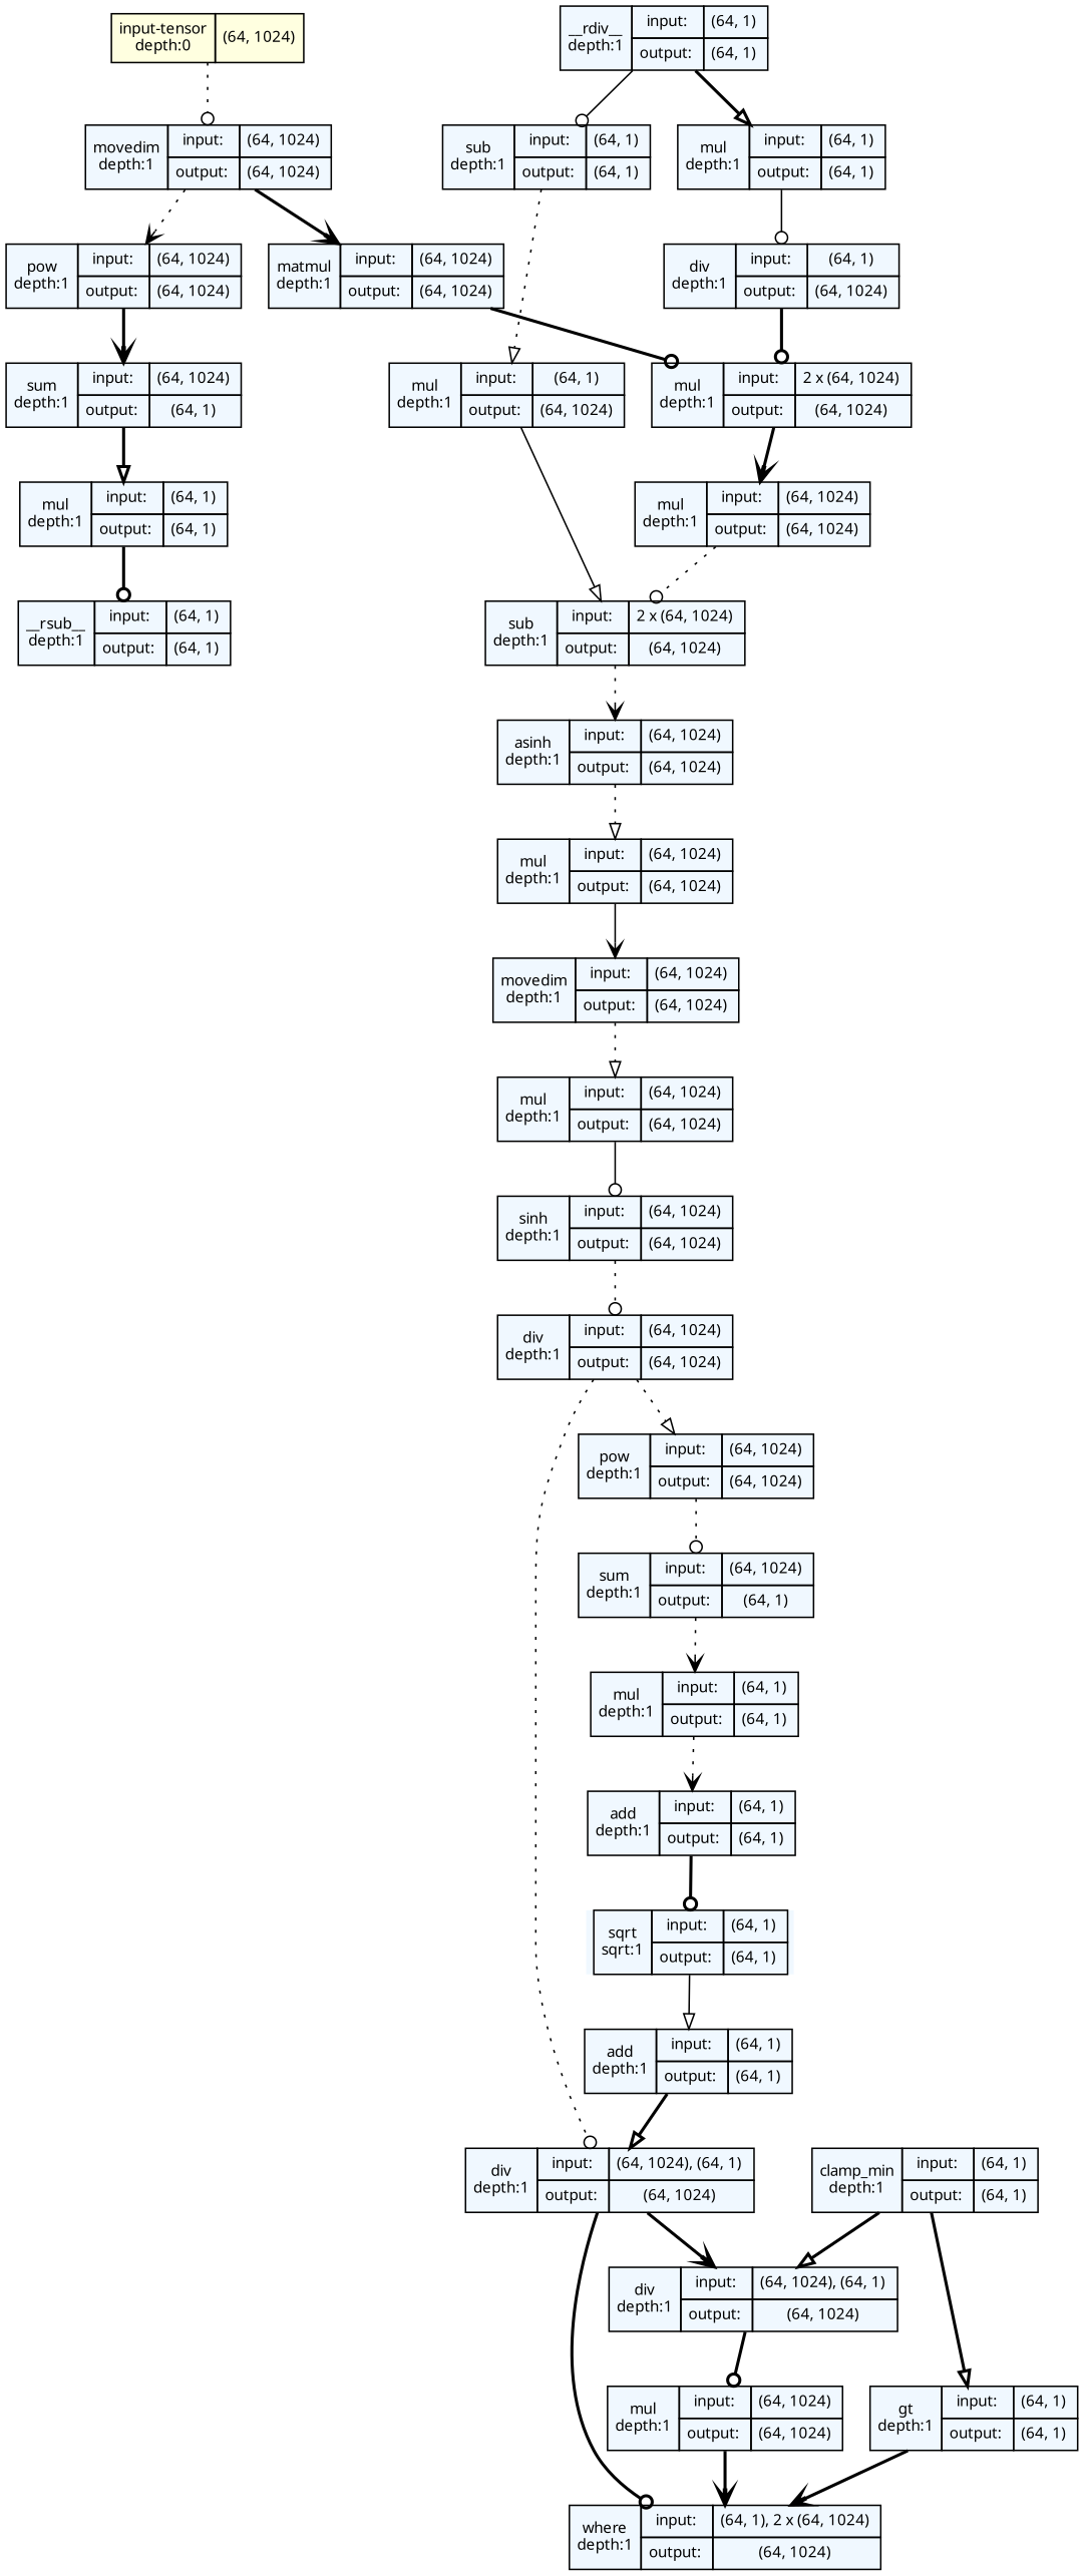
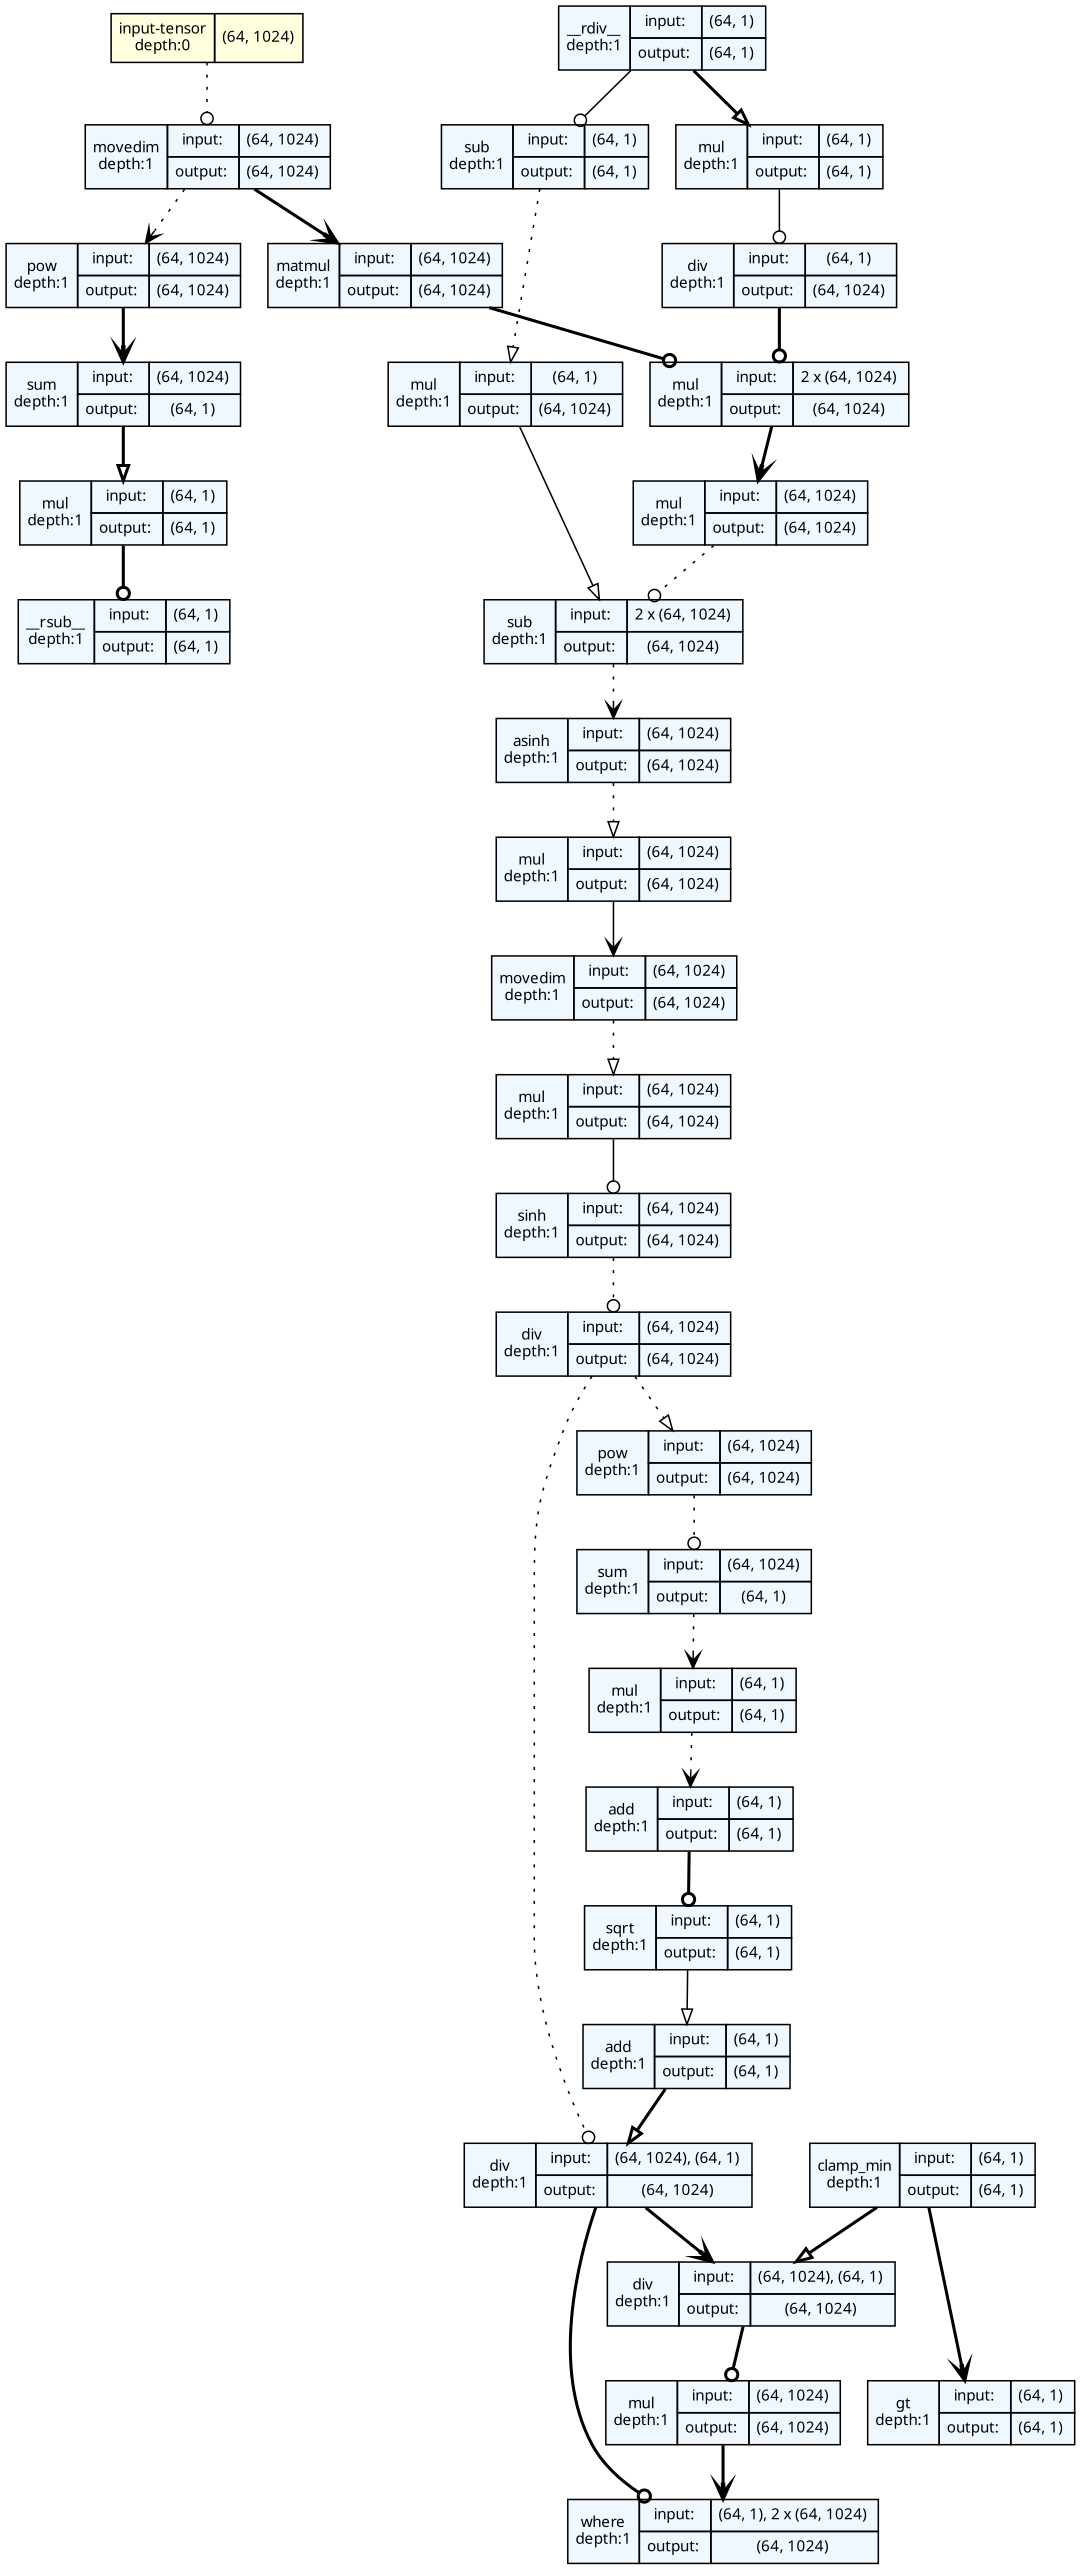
  strict digraph {
    ordering=in
    rankdir=TB
    node [align=left fillcolor=aliceblue fontname="Linux libertine" fontsize=10 margin=0 ranksep=0.1 shape=plaintext style=filled]
    edge [arrowhead=odot fontsize=10 style=bold]
    n1 [fillcolor=lightyellow height=0.2 label=<                     <TABLE BORDER="0" CELLBORDER="1"                     CELLSPACING="0" CELLPADDING="4">                         <TR><TD>input-tensor<BR/>depth:0</TD><TD>(64, 1024)</TD></TR>                     </TABLE>>]
    n2 [height=0.2 label=<                     <TABLE BORDER="0" CELLBORDER="1"                     CELLSPACING="0" CELLPADDING="4">                     <TR>                         <TD ROWSPAN="2">movedim<BR/>depth:1</TD>                         <TD COLSPAN="2">input:</TD>                         <TD COLSPAN="2">(64, 1024) </TD>                     </TR>                     <TR>                         <TD COLSPAN="2">output: </TD>                         <TD COLSPAN="2">(64, 1024) </TD>                     </TR>                     </TABLE>>]
    n3 [height=0.2 label=<                     <TABLE BORDER="0" CELLBORDER="1"                     CELLSPACING="0" CELLPADDING="4">                     <TR>                         <TD ROWSPAN="2">pow<BR/>depth:1</TD>                         <TD COLSPAN="2">input:</TD>                         <TD COLSPAN="2">(64, 1024) </TD>                     </TR>                     <TR>                         <TD COLSPAN="2">output: </TD>                         <TD COLSPAN="2">(64, 1024) </TD>                     </TR>                     </TABLE>>]
    n4 [height=0.2 label=<                     <TABLE BORDER="0" CELLBORDER="1"                     CELLSPACING="0" CELLPADDING="4">                     <TR>                         <TD ROWSPAN="2">matmul<BR/>depth:1</TD>                         <TD COLSPAN="2">input:</TD>                         <TD COLSPAN="2">(64, 1024) </TD>                     </TR>                     <TR>                         <TD COLSPAN="2">output: </TD>                         <TD COLSPAN="2">(64, 1024) </TD>                     </TR>                     </TABLE>>]
    n5 [height=0.2 label=<                     <TABLE BORDER="0" CELLBORDER="1"                     CELLSPACING="0" CELLPADDING="4">                     <TR>                         <TD ROWSPAN="2">sum<BR/>depth:1</TD>                         <TD COLSPAN="2">input:</TD>                         <TD COLSPAN="2">(64, 1024) </TD>                     </TR>                     <TR>                         <TD COLSPAN="2">output: </TD>                         <TD COLSPAN="2">(64, 1) </TD>                     </TR>                     </TABLE>>]
    n6 [height=0.2 label=<                     <TABLE BORDER="0" CELLBORDER="1"                     CELLSPACING="0" CELLPADDING="4">                     <TR>                         <TD ROWSPAN="2">mul<BR/>depth:1</TD>                         <TD COLSPAN="2">input:</TD>                         <TD COLSPAN="2">2 x (64, 1024) </TD>                     </TR>                     <TR>                         <TD COLSPAN="2">output: </TD>                         <TD COLSPAN="2">(64, 1024) </TD>                     </TR>                     </TABLE>>]
    n7 [height=0.2 label=<                     <TABLE BORDER="0" CELLBORDER="1"                     CELLSPACING="0" CELLPADDING="4">                     <TR>                         <TD ROWSPAN="2">mul<BR/>depth:1</TD>                         <TD COLSPAN="2">input:</TD>                         <TD COLSPAN="2">(64, 1) </TD>                     </TR>                     <TR>                         <TD COLSPAN="2">output: </TD>                         <TD COLSPAN="2">(64, 1) </TD>                     </TR>                     </TABLE>>]
    n8 [height=0.2 label=<                     <TABLE BORDER="0" CELLBORDER="1"                     CELLSPACING="0" CELLPADDING="4">                     <TR>                         <TD ROWSPAN="2">__rsub__<BR/>depth:1</TD>                         <TD COLSPAN="2">input:</TD>                         <TD COLSPAN="2">(64, 1) </TD>                     </TR>                     <TR>                         <TD COLSPAN="2">output: </TD>                         <TD COLSPAN="2">(64, 1) </TD>                     </TR>                     </TABLE>>]
    n9 [height=0.2 label=<                     <TABLE BORDER="0" CELLBORDER="1"                     CELLSPACING="0" CELLPADDING="4">                     <TR>                         <TD ROWSPAN="2">__rdiv__<BR/>depth:1</TD>                         <TD COLSPAN="2">input:</TD>                         <TD COLSPAN="2">(64, 1) </TD>                     </TR>                     <TR>                         <TD COLSPAN="2">output: </TD>                         <TD COLSPAN="2">(64, 1) </TD>                     </TR>                     </TABLE>>]
    n10 [height=0.2 label=<                     <TABLE BORDER="0" CELLBORDER="1"                     CELLSPACING="0" CELLPADDING="4">                     <TR>                         <TD ROWSPAN="2">mul<BR/>depth:1</TD>                         <TD COLSPAN="2">input:</TD>                         <TD COLSPAN="2">(64, 1) </TD>                     </TR>                     <TR>                         <TD COLSPAN="2">output: </TD>                         <TD COLSPAN="2">(64, 1) </TD>                     </TR>                     </TABLE>>]
    n11 [height=0.2 label=<                     <TABLE BORDER="0" CELLBORDER="1"                     CELLSPACING="0" CELLPADDING="4">                     <TR>                         <TD ROWSPAN="2">sub<BR/>depth:1</TD>                         <TD COLSPAN="2">input:</TD>                         <TD COLSPAN="2">(64, 1) </TD>                     </TR>                     <TR>                         <TD COLSPAN="2">output: </TD>                         <TD COLSPAN="2">(64, 1) </TD>                     </TR>                     </TABLE>>]
    n12 [height=0.2 label=<                     <TABLE BORDER="0" CELLBORDER="1"                     CELLSPACING="0" CELLPADDING="4">                     <TR>                         <TD ROWSPAN="2">div<BR/>depth:1</TD>                         <TD COLSPAN="2">input:</TD>                         <TD COLSPAN="2">(64, 1) </TD>                     </TR>                     <TR>                         <TD COLSPAN="2">output: </TD>                         <TD COLSPAN="2">(64, 1024) </TD>                     </TR>                     </TABLE>>]
    n13 [height=0.2 label=<                     <TABLE BORDER="0" CELLBORDER="1"                     CELLSPACING="0" CELLPADDING="4">                     <TR>                         <TD ROWSPAN="2">mul<BR/>depth:1</TD>                         <TD COLSPAN="2">input:</TD>                         <TD COLSPAN="2">(64, 1) </TD>                     </TR>                     <TR>                         <TD COLSPAN="2">output: </TD>                         <TD COLSPAN="2">(64, 1024) </TD>                     </TR>                     </TABLE>>]
    n14 [height=0.2 label=<                     <TABLE BORDER="0" CELLBORDER="1"                     CELLSPACING="0" CELLPADDING="4">                     <TR>                         <TD ROWSPAN="2">mul<BR/>depth:1</TD>                         <TD COLSPAN="2">input:</TD>                         <TD COLSPAN="2">(64, 1024) </TD>                     </TR>                     <TR>                         <TD COLSPAN="2">output: </TD>                         <TD COLSPAN="2">(64, 1024) </TD>                     </TR>                     </TABLE>>]
    n15 [height=0.2 label=<                     <TABLE BORDER="0" CELLBORDER="1"                     CELLSPACING="0" CELLPADDING="4">                     <TR>                         <TD ROWSPAN="2">sub<BR/>depth:1</TD>                         <TD COLSPAN="2">input:</TD>                         <TD COLSPAN="2">2 x (64, 1024) </TD>                     </TR>                     <TR>                         <TD COLSPAN="2">output: </TD>                         <TD COLSPAN="2">(64, 1024) </TD>                     </TR>                     </TABLE>>]
    n16 [height=0.2 label=<                     <TABLE BORDER="0" CELLBORDER="1"                     CELLSPACING="0" CELLPADDING="4">                     <TR>                         <TD ROWSPAN="2">asinh<BR/>depth:1</TD>                         <TD COLSPAN="2">input:</TD>                         <TD COLSPAN="2">(64, 1024) </TD>                     </TR>                     <TR>                         <TD COLSPAN="2">output: </TD>                         <TD COLSPAN="2">(64, 1024) </TD>                     </TR>                     </TABLE>>]
    n17 [height=0.2 label=<                     <TABLE BORDER="0" CELLBORDER="1"                     CELLSPACING="0" CELLPADDING="4">                     <TR>                         <TD ROWSPAN="2">mul<BR/>depth:1</TD>                         <TD COLSPAN="2">input:</TD>                         <TD COLSPAN="2">(64, 1024) </TD>                     </TR>                     <TR>                         <TD COLSPAN="2">output: </TD>                         <TD COLSPAN="2">(64, 1024) </TD>                     </TR>                     </TABLE>>]
    n18 [height=0.2 label=<                     <TABLE BORDER="0" CELLBORDER="1"                     CELLSPACING="0" CELLPADDING="4">                     <TR>                         <TD ROWSPAN="2">movedim<BR/>depth:1</TD>                         <TD COLSPAN="2">input:</TD>                         <TD COLSPAN="2">(64, 1024) </TD>                     </TR>                     <TR>                         <TD COLSPAN="2">output: </TD>                         <TD COLSPAN="2">(64, 1024) </TD>                     </TR>                     </TABLE>>]
    n19 [height=0.2 label=<                     <TABLE BORDER="0" CELLBORDER="1"                     CELLSPACING="0" CELLPADDING="4">                     <TR>                         <TD ROWSPAN="2">mul<BR/>depth:1</TD>                         <TD COLSPAN="2">input:</TD>                         <TD COLSPAN="2">(64, 1024) </TD>                     </TR>                     <TR>                         <TD COLSPAN="2">output: </TD>                         <TD COLSPAN="2">(64, 1024) </TD>                     </TR>                     </TABLE>>]
    n20 [height=0.2 label=<                     <TABLE BORDER="0" CELLBORDER="1"                     CELLSPACING="0" CELLPADDING="4">                     <TR>                         <TD ROWSPAN="2">sinh<BR/>depth:1</TD>                         <TD COLSPAN="2">input:</TD>                         <TD COLSPAN="2">(64, 1024) </TD>                     </TR>                     <TR>                         <TD COLSPAN="2">output: </TD>                         <TD COLSPAN="2">(64, 1024) </TD>                     </TR>                     </TABLE>>]
    n21 [height=0.2 label=<                     <TABLE BORDER="0" CELLBORDER="1"                     CELLSPACING="0" CELLPADDING="4">                     <TR>                         <TD ROWSPAN="2">div<BR/>depth:1</TD>                         <TD COLSPAN="2">input:</TD>                         <TD COLSPAN="2">(64, 1024) </TD>                     </TR>                     <TR>                         <TD COLSPAN="2">output: </TD>                         <TD COLSPAN="2">(64, 1024) </TD>                     </TR>                     </TABLE>>]
    n22 [height=0.2 label=<                     <TABLE BORDER="0" CELLBORDER="1"                     CELLSPACING="0" CELLPADDING="4">                     <TR>                         <TD ROWSPAN="2">pow<BR/>depth:1</TD>                         <TD COLSPAN="2">input:</TD>                         <TD COLSPAN="2">(64, 1024) </TD>                     </TR>                     <TR>                         <TD COLSPAN="2">output: </TD>                         <TD COLSPAN="2">(64, 1024) </TD>                     </TR>                     </TABLE>>]
    n23 [height=0.2 label=<                     <TABLE BORDER="0" CELLBORDER="1"                     CELLSPACING="0" CELLPADDING="4">                     <TR>                         <TD ROWSPAN="2">div<BR/>depth:1</TD>                         <TD COLSPAN="2">input:</TD>                         <TD COLSPAN="2">(64, 1024), (64, 1) </TD>                     </TR>                     <TR>                         <TD COLSPAN="2">output: </TD>                         <TD COLSPAN="2">(64, 1024) </TD>                     </TR>                     </TABLE>>]
    n24 [height=0.2 label=<                     <TABLE BORDER="0" CELLBORDER="1"                     CELLSPACING="0" CELLPADDING="4">                     <TR>                         <TD ROWSPAN="2">sum<BR/>depth:1</TD>                         <TD COLSPAN="2">input:</TD>                         <TD COLSPAN="2">(64, 1024) </TD>                     </TR>                     <TR>                         <TD COLSPAN="2">output: </TD>                         <TD COLSPAN="2">(64, 1) </TD>                     </TR>                     </TABLE>>]
    n25 [height=0.2 label=<                     <TABLE BORDER="0" CELLBORDER="1"                     CELLSPACING="0" CELLPADDING="4">                     <TR>                         <TD ROWSPAN="2">div<BR/>depth:1</TD>                         <TD COLSPAN="2">input:</TD>                         <TD COLSPAN="2">(64, 1024), (64, 1) </TD>                     </TR>                     <TR>                         <TD COLSPAN="2">output: </TD>                         <TD COLSPAN="2">(64, 1024) </TD>                     </TR>                     </TABLE>>]
    n26 [height=0.2 label=<                     <TABLE BORDER="0" CELLBORDER="1"                     CELLSPACING="0" CELLPADDING="4">                     <TR>                         <TD ROWSPAN="2">where<BR/>depth:1</TD>                         <TD COLSPAN="2">input:</TD>                         <TD COLSPAN="2">(64, 1), 2 x (64, 1024) </TD>                     </TR>                     <TR>                         <TD COLSPAN="2">output: </TD>                         <TD COLSPAN="2">(64, 1024) </TD>                     </TR>                     </TABLE>>]
    n27 [height=0.2 label=<                     <TABLE BORDER="0" CELLBORDER="1"                     CELLSPACING="0" CELLPADDING="4">                     <TR>                         <TD ROWSPAN="2">mul<BR/>depth:1</TD>                         <TD COLSPAN="2">input:</TD>                         <TD COLSPAN="2">(64, 1) </TD>                     </TR>                     <TR>                         <TD COLSPAN="2">output: </TD>                         <TD COLSPAN="2">(64, 1) </TD>                     </TR>                     </TABLE>>]
    n28 [height=0.2 label=<                     <TABLE BORDER="0" CELLBORDER="1"                     CELLSPACING="0" CELLPADDING="4">                     <TR>                         <TD ROWSPAN="2">add<BR/>depth:1</TD>                         <TD COLSPAN="2">input:</TD>                         <TD COLSPAN="2">(64, 1) </TD>                     </TR>                     <TR>                         <TD COLSPAN="2">output: </TD>                         <TD COLSPAN="2">(64, 1) </TD>                     </TR>                     </TABLE>>]
-   n29 [height=0.2 label=<                     <TABLE BORDER="0" CELLBORDER="1"                     CELLSPACING="0" CELLPADDING="4">                     <TR>                         <TD ROWSPAN="2">sqrt<BR/>sqrt:1</TD>                         <TD COLSPAN="2">input:</TD>                         <TD COLSPAN="2">(64, 1) </TD>                     </TR>                     <TR>                         <TD COLSPAN="2">output: </TD>                         <TD COLSPAN="2">(64, 1) </TD>                     </TR>                     </TABLE>>]
+   n29 [height=0.2 label=<                     <TABLE BORDER="0" CELLBORDER="1"                     CELLSPACING="0" CELLPADDING="4">                     <TR>                         <TD ROWSPAN="2">sqrt<BR/>depth:1</TD>                         <TD COLSPAN="2">input:</TD>                         <TD COLSPAN="2">(64, 1) </TD>                     </TR>                     <TR>                         <TD COLSPAN="2">output: </TD>                         <TD COLSPAN="2">(64, 1) </TD>                     </TR>                     </TABLE>>]
    n30 [height=0.2 label=<                     <TABLE BORDER="0" CELLBORDER="1"                     CELLSPACING="0" CELLPADDING="4">                     <TR>                         <TD ROWSPAN="2">add<BR/>depth:1</TD>                         <TD COLSPAN="2">input:</TD>                         <TD COLSPAN="2">(64, 1) </TD>                     </TR>                     <TR>                         <TD COLSPAN="2">output: </TD>                         <TD COLSPAN="2">(64, 1) </TD>                     </TR>                     </TABLE>>]
    n31 [height=0.2 label=<                     <TABLE BORDER="0" CELLBORDER="1"                     CELLSPACING="0" CELLPADDING="4">                     <TR>                         <TD ROWSPAN="2">mul<BR/>depth:1</TD>                         <TD COLSPAN="2">input:</TD>                         <TD COLSPAN="2">(64, 1024) </TD>                     </TR>                     <TR>                         <TD COLSPAN="2">output: </TD>                         <TD COLSPAN="2">(64, 1024) </TD>                     </TR>                     </TABLE>>]
    n32 [height=0.2 label=<                     <TABLE BORDER="0" CELLBORDER="1"                     CELLSPACING="0" CELLPADDING="4">                     <TR>                         <TD ROWSPAN="2">clamp_min<BR/>depth:1</TD>                         <TD COLSPAN="2">input:</TD>                         <TD COLSPAN="2">(64, 1) </TD>                     </TR>                     <TR>                         <TD COLSPAN="2">output: </TD>                         <TD COLSPAN="2">(64, 1) </TD>                     </TR>                     </TABLE>>]
    n33 [height=0.2 label=<                     <TABLE BORDER="0" CELLBORDER="1"                     CELLSPACING="0" CELLPADDING="4">                     <TR>                         <TD ROWSPAN="2">gt<BR/>depth:1</TD>                         <TD COLSPAN="2">input:</TD>                         <TD COLSPAN="2">(64, 1) </TD>                     </TR>                     <TR>                         <TD COLSPAN="2">output: </TD>                         <TD COLSPAN="2">(64, 1) </TD>                     </TR>                     </TABLE>>]
    n1 -> n2 [style=dotted]
    n2 -> n3 [arrowhead=vee style=dotted]
    n2 -> n4 [arrowhead=vee]
    n3 -> n5 [arrowhead=vee]
    n4 -> n6
    n5 -> n7 [arrowhead=onormal]
    n6 -> n14 [arrowhead=vee]
    n7 -> n8
    n9 -> n10 [arrowhead=onormal]
    n9 -> n11 [style=solid]
    n10 -> n12 [style=solid]
    n11 -> n13 [arrowhead=onormal style=dotted]
    n12 -> n6
    n13 -> n15 [arrowhead=onormal style=solid]
    n14 -> n15 [style=dotted]
    n15 -> n16 [arrowhead=vee style=dotted]
    n16 -> n17 [arrowhead=onormal style=dotted]
    n17 -> n18 [arrowhead=vee style=solid]
    n18 -> n19 [arrowhead=onormal style=dotted]
    n19 -> n20 [style=solid]
    n20 -> n21 [style=dotted]
    n21 -> n22 [arrowhead=onormal style=dotted]
    n21 -> n23 [style=dotted]
    n22 -> n24 [style=dotted]
    n23 -> n25 [arrowhead=vee]
    n23 -> n26
    n24 -> n27 [arrowhead=vee style=dotted]
    n25 -> n31
    n27 -> n28 [arrowhead=vee style=dotted]
    n28 -> n29
    n29 -> n30 [arrowhead=onormal style=solid]
    n30 -> n23 [arrowhead=onormal]
    n31 -> n26 [arrowhead=vee]
    n32 -> n25 [arrowhead=onormal]
-   n32 -> n33 [arrowhead=onormal]
-   n33 -> n26 [arrowhead=vee]
+   n32 -> n33 [arrowhead=vee]
  }
